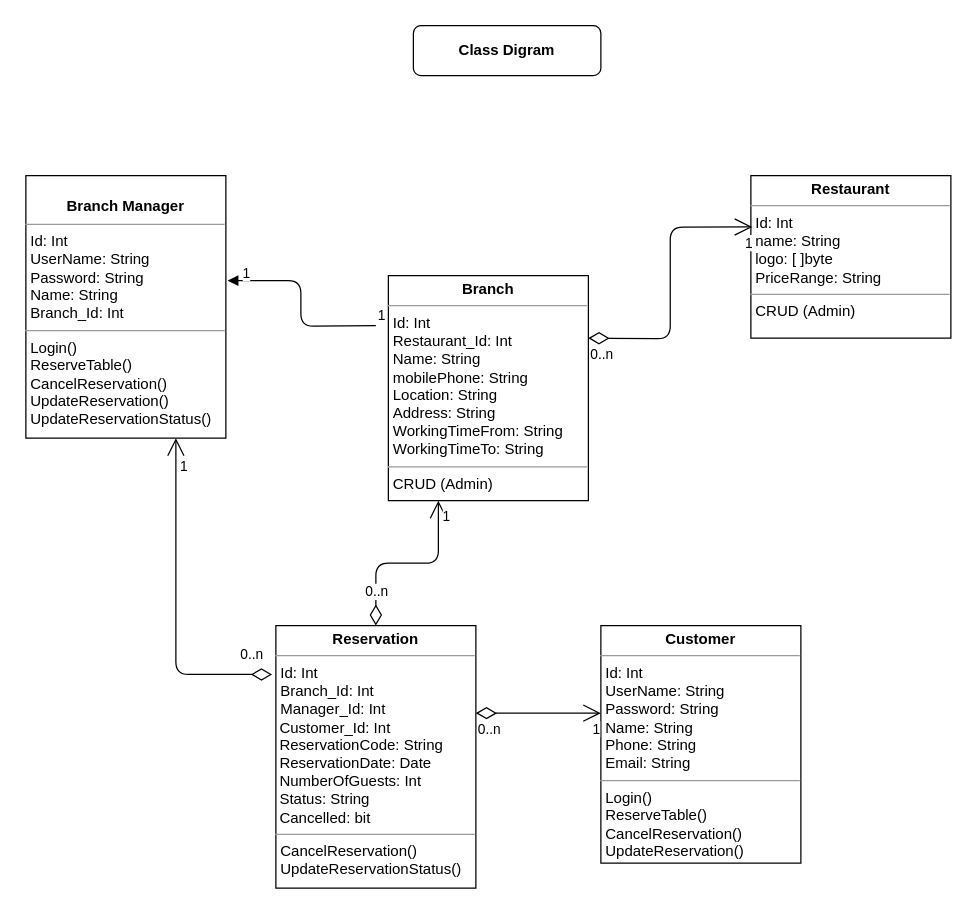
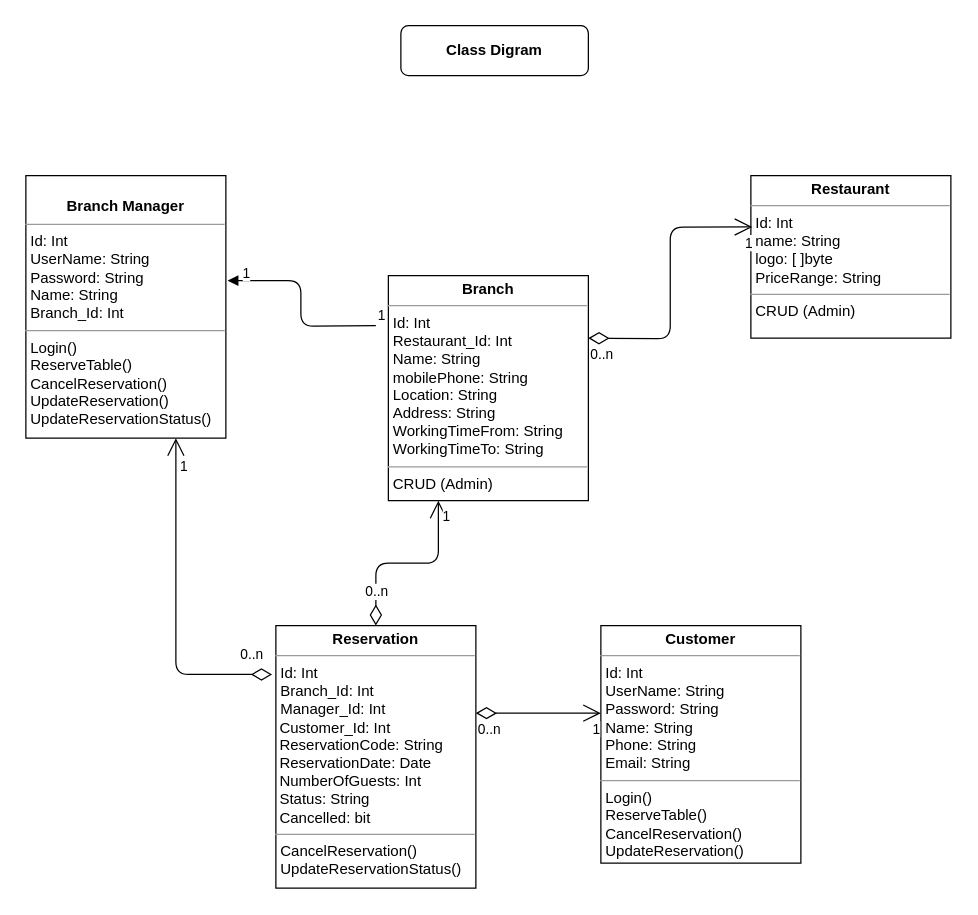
  <mxCell id="0" />
  <mxCell id="1" parent="0" />
  <mxCell id="2" value="&lt;p style=&quot;margin: 0px ; margin-top: 4px ; text-align: center&quot;&gt;&lt;b&gt;Branch&lt;/b&gt;&lt;/p&gt;&lt;hr size=&quot;1&quot;&gt;&lt;p style=&quot;margin: 0px ; margin-left: 4px&quot;&gt;Id: Int&lt;br&gt;Restaurant_Id: Int&lt;br&gt;Name: String&lt;br&gt;mobilePhone: String&lt;br&gt;Location: String&lt;br&gt;Address: String&lt;br&gt;WorkingTimeFrom: String&lt;br&gt;WorkingTimeTo: String&lt;/p&gt;&lt;hr size=&quot;1&quot;&gt;&lt;p style=&quot;margin: 0px ; margin-left: 4px&quot;&gt;CRUD (Admin)&lt;/p&gt;" style="verticalAlign=top;align=left;overflow=fill;fontSize=12;fontFamily=Helvetica;html=1;" vertex="1" parent="1"><mxGeometry x="310" y="220" width="160" height="180" as="geometry" /></mxCell>
  <mxCell id="3" value="&lt;p style=&quot;margin: 0px ; margin-top: 4px ; text-align: center&quot;&gt;&lt;b&gt;Restaurant&lt;/b&gt;&lt;/p&gt;&lt;hr size=&quot;1&quot;&gt;&lt;p style=&quot;margin: 0px ; margin-left: 4px&quot;&gt;Id: Int&lt;br&gt;name: String&lt;br&gt;logo: [ ]byte&lt;br&gt;PriceRange: String&lt;br&gt;&lt;/p&gt;&lt;hr size=&quot;1&quot;&gt;&lt;p style=&quot;margin: 0px ; margin-left: 4px&quot;&gt;CRUD (Admin)&lt;br&gt;&lt;/p&gt;" style="verticalAlign=top;align=left;overflow=fill;fontSize=12;fontFamily=Helvetica;html=1;" vertex="1" parent="1"><mxGeometry x="600" y="140" width="160" height="130" as="geometry" /></mxCell>
  <mxCell id="4" value="" style="endArrow=open;html=1;endSize=12;startArrow=diamondThin;startSize=14;startFill=0;edgeStyle=orthogonalEdgeStyle;entryX=0.007;entryY=0.316;entryDx=0;entryDy=0;entryPerimeter=0;" edge="1" parent="1" target="3"><mxGeometry relative="1" as="geometry"><mxPoint x="470" y="270" as="sourcePoint" /><mxPoint x="630" y="270" as="targetPoint" /></mxGeometry></mxCell>
  <mxCell id="5" value="0..n" style="edgeLabel;resizable=0;html=1;align=left;verticalAlign=top;" connectable="0" vertex="1" parent="4"><mxGeometry x="-1" relative="1" as="geometry" /></mxCell>
  <mxCell id="6" value="1" style="edgeLabel;resizable=0;html=1;align=right;verticalAlign=top;" connectable="0" vertex="1" parent="4"><mxGeometry x="1" relative="1" as="geometry" /></mxCell>
  <mxCell id="7" value="&lt;p style=&quot;margin: 0px ; margin-top: 4px ; text-align: center&quot;&gt;&lt;b&gt;&lt;br&gt;Branch Manager&lt;/b&gt;&lt;/p&gt;&lt;hr size=&quot;1&quot;&gt;&lt;p style=&quot;margin: 0px ; margin-left: 4px&quot;&gt;Id: Int&lt;br&gt;UserName: String&lt;br&gt;Password: String&lt;br&gt;Name: String&lt;br&gt;Branch_Id: Int&lt;/p&gt;&lt;hr size=&quot;1&quot;&gt;&lt;p style=&quot;margin: 0px ; margin-left: 4px&quot;&gt;Login()&lt;br&gt;ReserveTable()&lt;br&gt;CancelReservation()&lt;br&gt;UpdateReservation()&lt;br&gt;UpdateReservationStatus()&lt;br&gt;&lt;br&gt;&lt;/p&gt;" style="verticalAlign=top;align=left;overflow=fill;fontSize=12;fontFamily=Helvetica;html=1;" vertex="1" parent="1"><mxGeometry x="20" y="140" width="160" height="210" as="geometry" /></mxCell>
  <mxCell id="8" value="" style="endArrow=block;endFill=1;html=1;edgeStyle=orthogonalEdgeStyle;align=left;verticalAlign=top;entryX=1.009;entryY=0.4;entryDx=0;entryDy=0;entryPerimeter=0;" edge="1" parent="1" target="7"><mxGeometry x="-1" relative="1" as="geometry"><mxPoint x="300" y="260" as="sourcePoint" /><mxPoint x="420" y="190" as="targetPoint" /></mxGeometry></mxCell>
  <mxCell id="9" value="1" style="edgeLabel;resizable=0;html=1;align=left;verticalAlign=bottom;" connectable="0" vertex="1" parent="8"><mxGeometry x="-1" relative="1" as="geometry" /></mxCell>
  <mxCell id="10" value="&lt;p style=&quot;margin: 0px ; margin-top: 4px ; text-align: center&quot;&gt;&lt;b&gt;Reservation&lt;/b&gt;&lt;/p&gt;&lt;hr size=&quot;1&quot;&gt;&lt;p style=&quot;margin: 0px ; margin-left: 4px&quot;&gt;Id: Int&lt;br&gt;Branch_Id: Int&lt;br&gt;Manager_Id: Int&lt;br&gt;&lt;/p&gt;&amp;nbsp;Customer_Id: Int&lt;br&gt;&amp;nbsp;ReservationCode: String&lt;br&gt;&amp;nbsp;ReservationDate: Date&lt;br&gt;&amp;nbsp;NumberOfGuests: Int&lt;br&gt;&amp;nbsp;Status: String&lt;br&gt;&amp;nbsp;Cancelled: bit&lt;br&gt;&lt;hr size=&quot;1&quot;&gt;&lt;p style=&quot;margin: 0px ; margin-left: 4px&quot;&gt;CancelReservation()&lt;br&gt;UpdateReservationStatus()&lt;br&gt;&lt;/p&gt;" style="verticalAlign=top;align=left;overflow=fill;fontSize=12;fontFamily=Helvetica;html=1;" vertex="1" parent="1"><mxGeometry x="220" y="500" width="160" height="210" as="geometry" /></mxCell>
  <mxCell id="11" value="" style="endArrow=open;html=1;endSize=12;startArrow=diamondThin;startSize=14;startFill=0;edgeStyle=orthogonalEdgeStyle;entryX=0.25;entryY=1;entryDx=0;entryDy=0;exitX=0.5;exitY=0;exitDx=0;exitDy=0;" edge="1" parent="1" source="10" target="2"><mxGeometry relative="1" as="geometry"><mxPoint x="230" y="450" as="sourcePoint" /><mxPoint x="390" y="450" as="targetPoint" /></mxGeometry></mxCell>
  <mxCell id="12" value="0..n" style="edgeLabel;resizable=0;html=1;align=left;verticalAlign=top;" connectable="0" vertex="1" parent="11"><mxGeometry x="-1" relative="1" as="geometry"><mxPoint x="-10" y="-40" as="offset" /></mxGeometry></mxCell>
  <mxCell id="13" value="1" style="edgeLabel;resizable=0;html=1;align=right;verticalAlign=top;" connectable="0" vertex="1" parent="11"><mxGeometry x="1" relative="1" as="geometry"><mxPoint x="10" as="offset" /></mxGeometry></mxCell>
  <mxCell id="14" value="" style="endArrow=open;html=1;endSize=12;startArrow=diamondThin;startSize=14;startFill=0;edgeStyle=orthogonalEdgeStyle;exitX=-0.019;exitY=0.186;exitDx=0;exitDy=0;exitPerimeter=0;entryX=0.75;entryY=1;entryDx=0;entryDy=0;" edge="1" parent="1" source="10" target="7"><mxGeometry relative="1" as="geometry"><mxPoint x="90" y="510" as="sourcePoint" /><mxPoint x="140" y="360" as="targetPoint" /></mxGeometry></mxCell>
  <mxCell id="15" value="0..n" style="edgeLabel;resizable=0;html=1;align=left;verticalAlign=top;" connectable="0" vertex="1" parent="14"><mxGeometry x="-1" relative="1" as="geometry"><mxPoint x="-27" y="-29" as="offset" /></mxGeometry></mxCell>
  <mxCell id="16" value="1" style="edgeLabel;resizable=0;html=1;align=right;verticalAlign=top;" connectable="0" vertex="1" parent="14"><mxGeometry x="1" relative="1" as="geometry"><mxPoint x="10" y="10" as="offset" /></mxGeometry></mxCell>
  <mxCell id="17" value="&lt;p style=&quot;margin: 0px ; margin-top: 4px ; text-align: center&quot;&gt;&lt;b&gt;Customer&lt;/b&gt;&lt;/p&gt;&lt;hr size=&quot;1&quot;&gt;&lt;p style=&quot;margin: 0px ; margin-left: 4px&quot;&gt;Id: Int&lt;br&gt;UserName: String&lt;br&gt;Password: String&lt;br&gt;Name: String&lt;br&gt;Phone: String&lt;br&gt;Email: String&lt;/p&gt;&lt;hr size=&quot;1&quot;&gt;&lt;p style=&quot;margin: 0px ; margin-left: 4px&quot;&gt;Login()&lt;br&gt;ReserveTable()&lt;br&gt;CancelReservation()&lt;br&gt;UpdateReservation()&lt;br&gt;&lt;br&gt;&lt;/p&gt;" style="verticalAlign=top;align=left;overflow=fill;fontSize=12;fontFamily=Helvetica;html=1;" vertex="1" parent="1"><mxGeometry x="480" y="500" width="160" height="190" as="geometry" /></mxCell>
  <mxCell id="18" value="" style="endArrow=open;html=1;endSize=12;startArrow=diamondThin;startSize=14;startFill=0;edgeStyle=orthogonalEdgeStyle;" edge="1" parent="1"><mxGeometry relative="1" as="geometry"><mxPoint x="380" y="570" as="sourcePoint" /><mxPoint x="480" y="570" as="targetPoint" /><Array as="points"><mxPoint x="430" y="570" /><mxPoint x="430" y="570" /></Array></mxGeometry></mxCell>
  <mxCell id="19" value="0..n" style="edgeLabel;resizable=0;html=1;align=left;verticalAlign=top;" connectable="0" vertex="1" parent="18"><mxGeometry x="-1" relative="1" as="geometry" /></mxCell>
  <mxCell id="20" value="1" style="edgeLabel;resizable=0;html=1;align=right;verticalAlign=top;" connectable="0" vertex="1" parent="18"><mxGeometry x="1" relative="1" as="geometry" /></mxCell>
  <mxCell id="21" value="1" style="edgeLabel;resizable=0;html=1;align=right;verticalAlign=top;" connectable="0" vertex="1" parent="1"><mxGeometry x="200" y="205" as="geometry" /></mxCell>
- <mxCell id="22" value="&lt;b&gt;Class Digram&lt;/b&gt;" style="rounded=1;whiteSpace=wrap;html=1;" vertex="1" parent="1"><mxGeometry x="330" y="20" width="150" height="40" as="geometry" /></mxCell>
+ <mxCell id="22" value="&lt;b&gt;Class Digram&lt;/b&gt;" style="rounded=1;whiteSpace=wrap;html=1;" vertex="1" parent="1"><mxGeometry x="320" y="20" width="150" height="40" as="geometry" /></mxCell>
